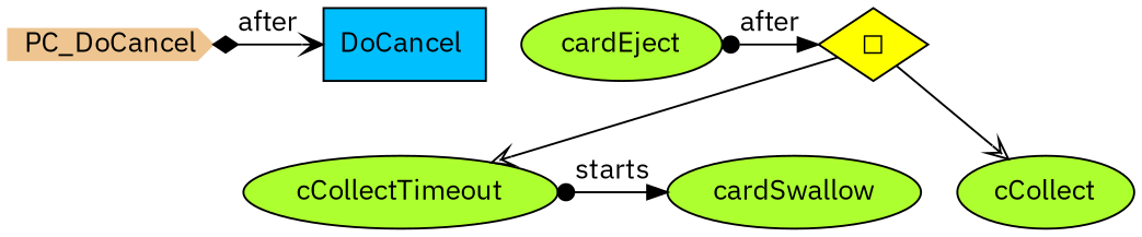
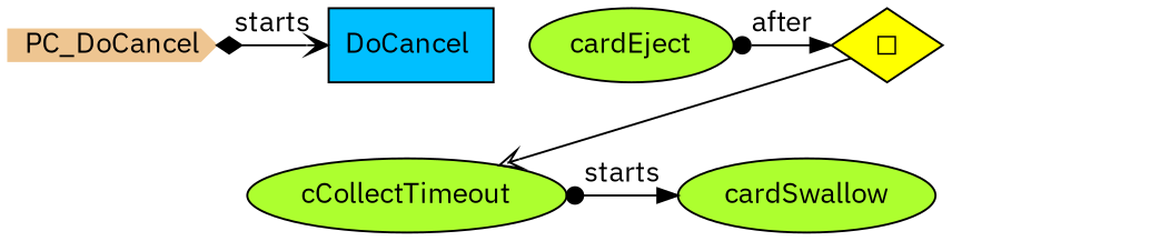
  digraph {
    fontname="IBM Plex Sans"
    node [fontname="IBM Plex Sans" shape=ellipse style=filled fillcolor=greenyellow]
    edge [dir=both fontname="IBM Plex Sans"]
    n1 [color=burlywood2 height=.2 label=PC_DoCancel shape=cds width=.2 fillcolor=""]
    n2 [fillcolor=deepskyblue label="DoCancel " shape=box]
    n3 [fillcolor=yellow label="◻︎" shape=diamond]
    n4 [label=cardEject]
    n5 [label=cardSwallow]
    n6 [label=cCollectTimeout]
-   n7 [label=cCollect]
    subgraph sub_1 {
      rank=min
      n1
      n2
    }
    subgraph sub_2 {
      rank=same
      n3
      n4
    }
    subgraph sub_3 {
      rank=same
      n5
      n6
    }
-   n1 -> n2 [arrowhead=open arrowtail=diamond label=after]
+   n1 -> n2 [arrowhead=open arrowtail=diamond label=starts]
    n3 -> n6 [arrowhead=vee fillcolor=white dir=""]
-   n3 -> n7 [arrowhead=vee fillcolor=white dir=""]
    n4 -> n3 [arrowtail=dot label=after]
    n6 -> n5 [arrowtail=dot label=starts]
  }
